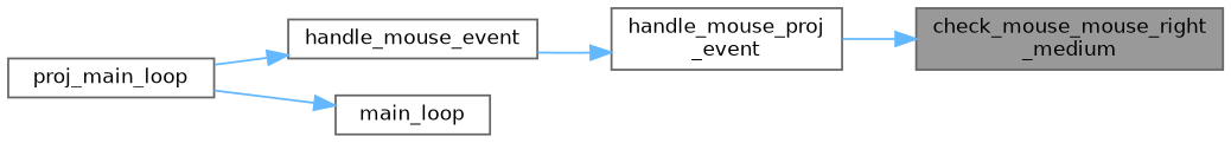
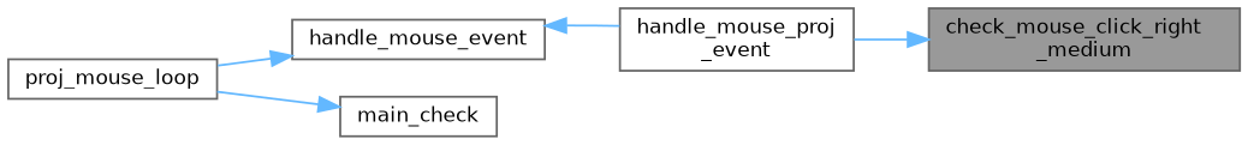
  digraph {
    rankdir=RL
    node [color=grey40 fillcolor=white fontname=Helvetica fontsize=10 shape=box style=filled]
    edge [color=steelblue1 dir=back fontname=Helvetica fontsize=10 labelfontname=Helvetica labelfontsize=10 style=solid]
-   n1 [color=gray40 fillcolor=grey60 fontcolor=black height=0.2 label="check_mouse_mouse_right\l_medium" width=0.4]
+   n1 [color=gray40 fillcolor=grey60 fontcolor=black height=0.2 label="check_mouse_click_right\l_medium" width=0.4]
    n2 [height=0.2 label="handle_mouse_proj\l_event" width=0.4]
    n3 [height=0.2 label=handle_mouse_event width=0.4]
-   n4 [height=0.2 label=proj_main_loop width=0.4]
-   n5 [height=0.2 label=main_loop width=0.4]
+   n4 [height=0.2 label=proj_mouse_loop width=0.4]
+   n5 [height=0.2 label=main_check width=0.4]
    n1 -> n2
-   n2 -> n3
+   n3 -> n2
    n3 -> n4
    n5 -> n4
  }
